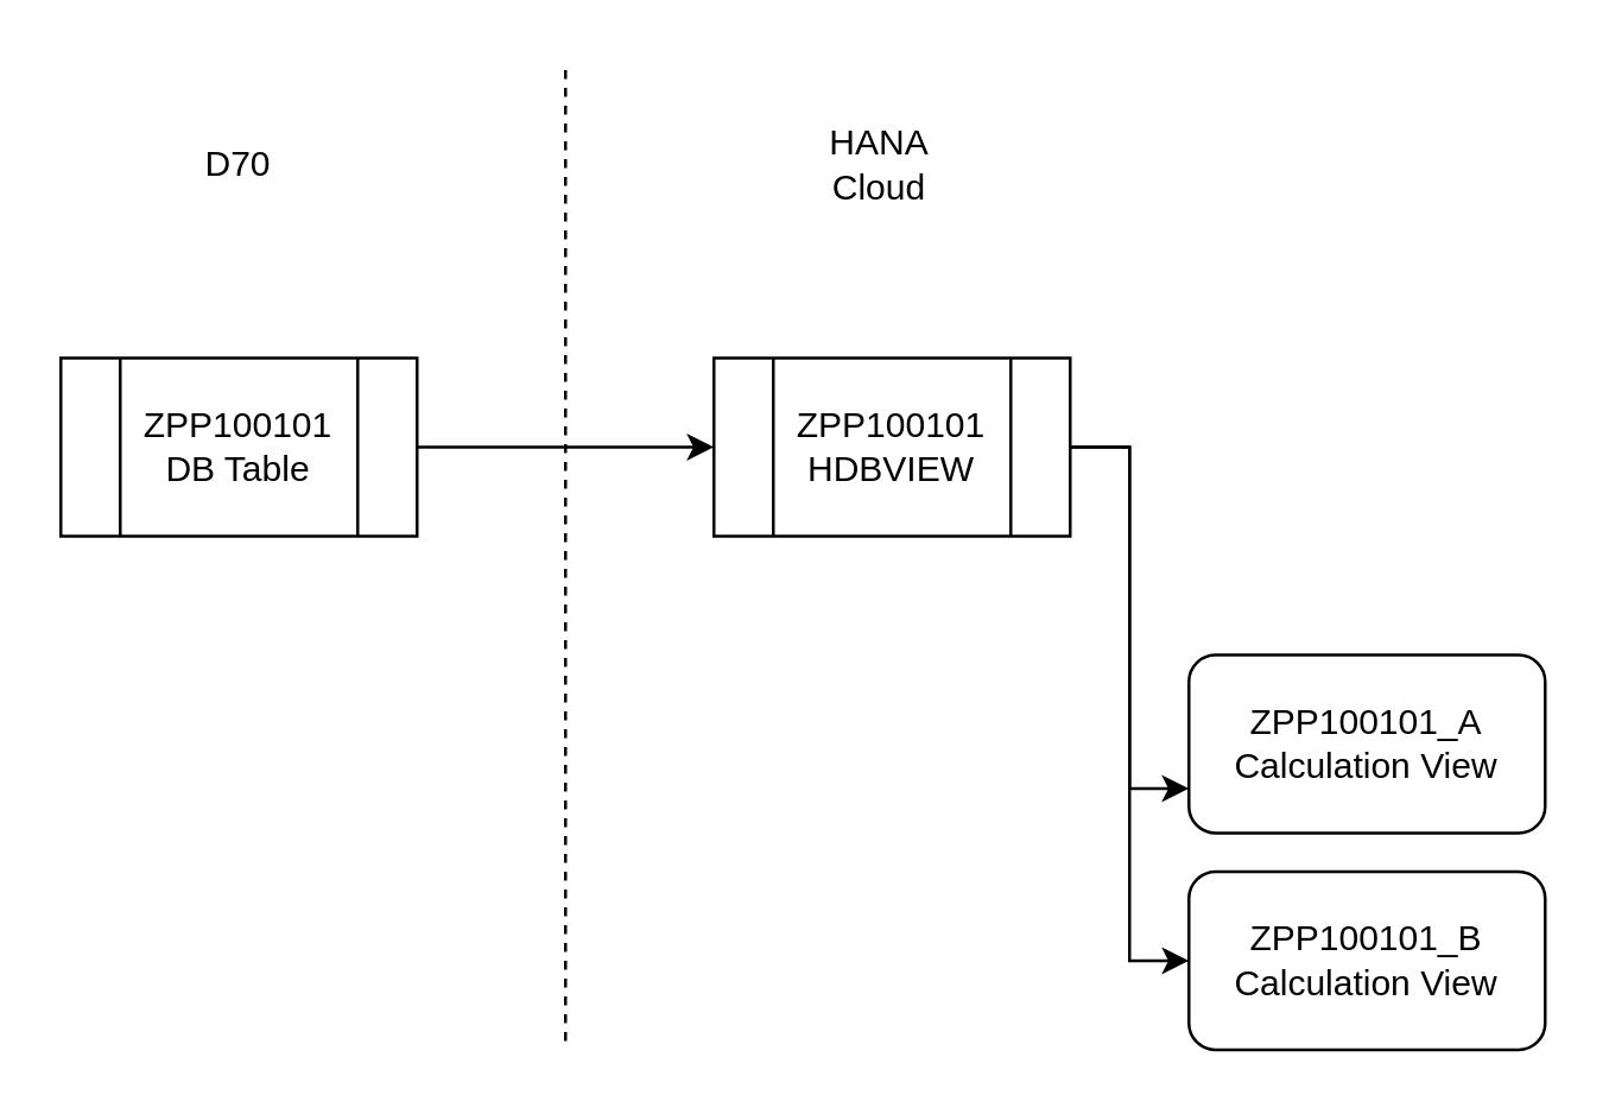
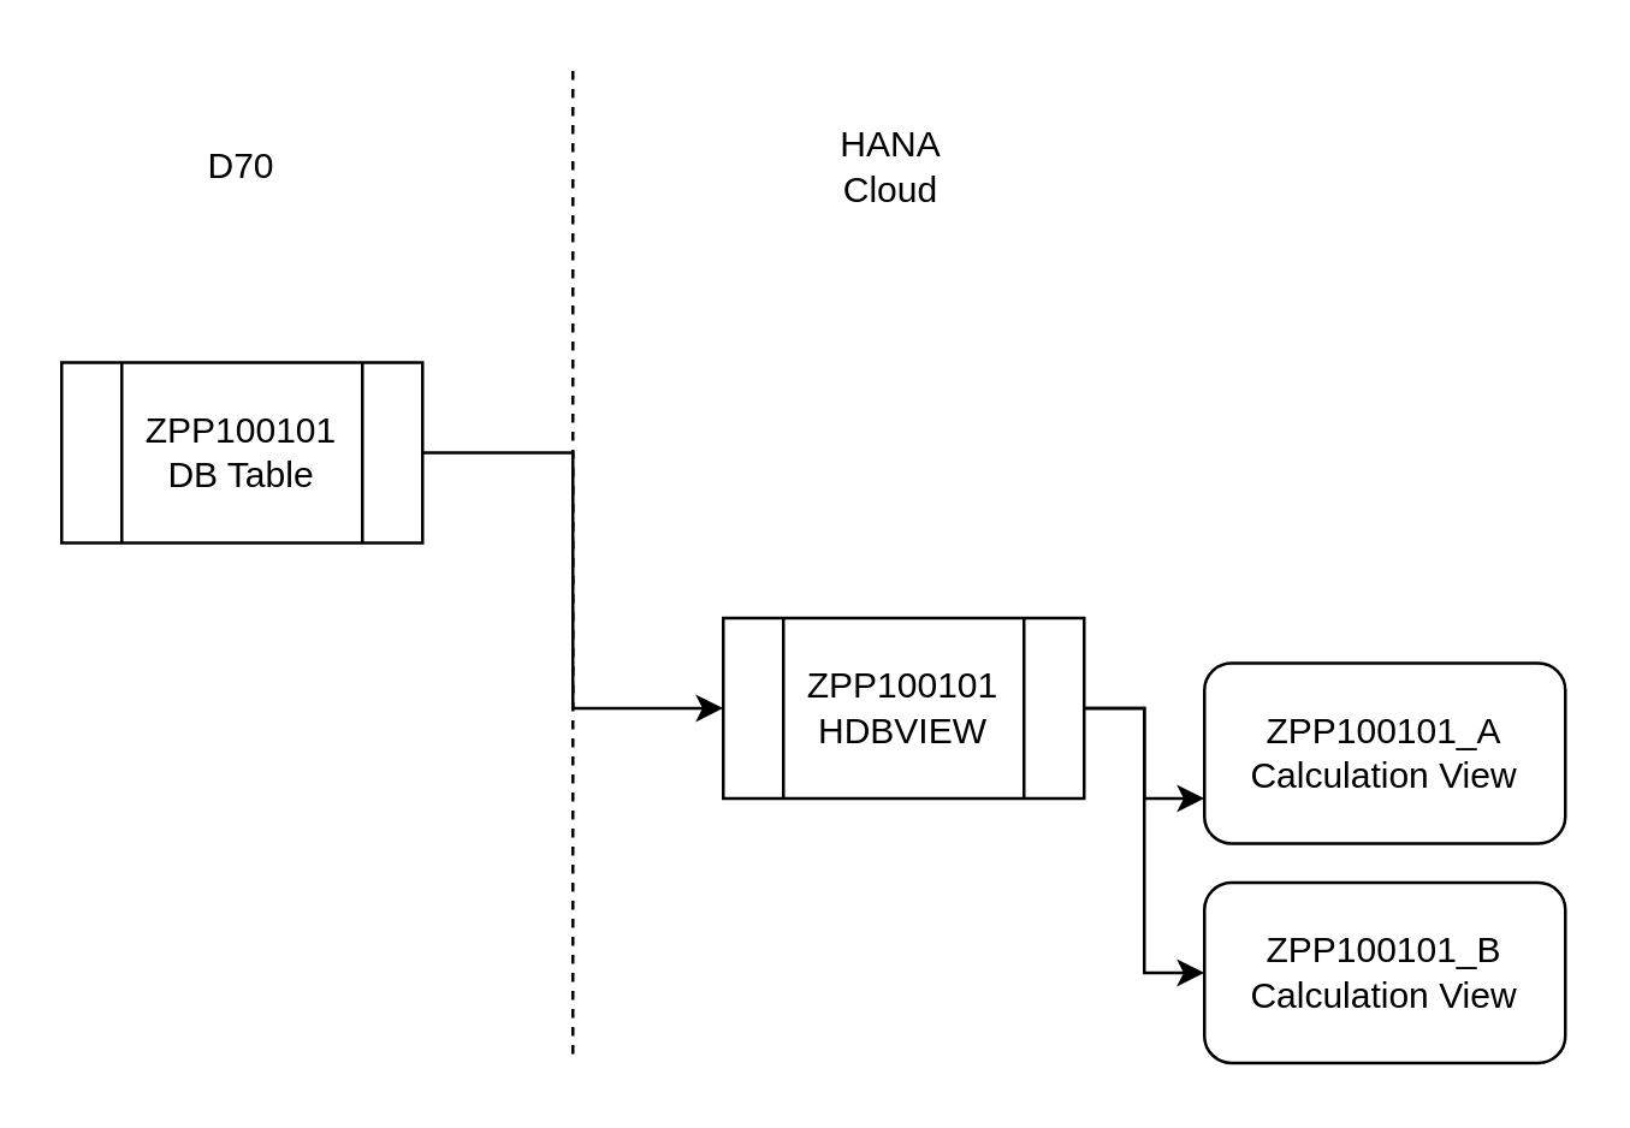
  <mxCell id="0" />
  <mxCell id="1" parent="0" />
  <mxCell id="2" style="edgeStyle=orthogonalEdgeStyle;rounded=0;orthogonalLoop=1;jettySize=auto;html=1;entryX=0;entryY=0.5;entryDx=0;entryDy=0;" edge="1" parent="1" source="3" target="7"><mxGeometry relative="1" as="geometry" /></mxCell>
  <mxCell id="3" value="ZPP100101&lt;br&gt;DB Table" style="shape=process;whiteSpace=wrap;html=1;backgroundOutline=1;size=0.167;" vertex="1" parent="1"><mxGeometry x="20" y="120" width="120" height="60" as="geometry" /></mxCell>
  <mxCell id="4" value="" style="endArrow=none;dashed=1;html=1;rounded=0;" edge="1" parent="1"><mxGeometry width="50" height="50" relative="1" as="geometry"><mxPoint x="190" y="350" as="sourcePoint" /><mxPoint x="190" y="20" as="targetPoint" /></mxGeometry></mxCell>
  <mxCell id="5" style="edgeStyle=orthogonalEdgeStyle;rounded=0;orthogonalLoop=1;jettySize=auto;html=1;entryX=0;entryY=0.75;entryDx=0;entryDy=0;" edge="1" parent="1" source="7" target="8"><mxGeometry relative="1" as="geometry" /></mxCell>
  <mxCell id="6" style="edgeStyle=orthogonalEdgeStyle;rounded=0;orthogonalLoop=1;jettySize=auto;html=1;entryX=0;entryY=0.5;entryDx=0;entryDy=0;" edge="1" parent="1" source="7" target="9"><mxGeometry relative="1" as="geometry" /></mxCell>
- <mxCell id="7" value="ZPP100101&lt;br&gt;HDBVIEW" style="shape=process;whiteSpace=wrap;html=1;backgroundOutline=1;size=0.167;" vertex="1" parent="1"><mxGeometry x="240" y="120" width="120" height="60" as="geometry" /></mxCell>
+ <mxCell id="7" value="ZPP100101&lt;br&gt;HDBVIEW" style="shape=process;whiteSpace=wrap;html=1;backgroundOutline=1;size=0.167;" vertex="1" parent="1"><mxGeometry x="240" y="205" width="120" height="60" as="geometry" /></mxCell>
  <mxCell id="8" value="ZPP100101_A&lt;br&gt;Calculation View" style="rounded=1;whiteSpace=wrap;html=1;" vertex="1" parent="1"><mxGeometry x="400" y="220" width="120" height="60" as="geometry" /></mxCell>
  <mxCell id="9" value="ZPP100101_B&lt;br&gt;Calculation View" style="rounded=1;whiteSpace=wrap;html=1;" vertex="1" parent="1"><mxGeometry x="400" y="293" width="120" height="60" as="geometry" /></mxCell>
  <mxCell id="10" value="D70" style="text;html=1;strokeColor=none;fillColor=none;align=center;verticalAlign=middle;whiteSpace=wrap;rounded=0;" vertex="1" parent="1"><mxGeometry x="50" y="40" width="60" height="30" as="geometry" /></mxCell>
  <mxCell id="11" value="HANA Cloud" style="text;html=1;strokeColor=none;fillColor=none;align=center;verticalAlign=middle;whiteSpace=wrap;rounded=0;" vertex="1" parent="1"><mxGeometry x="266" y="40" width="60" height="30" as="geometry" /></mxCell>
